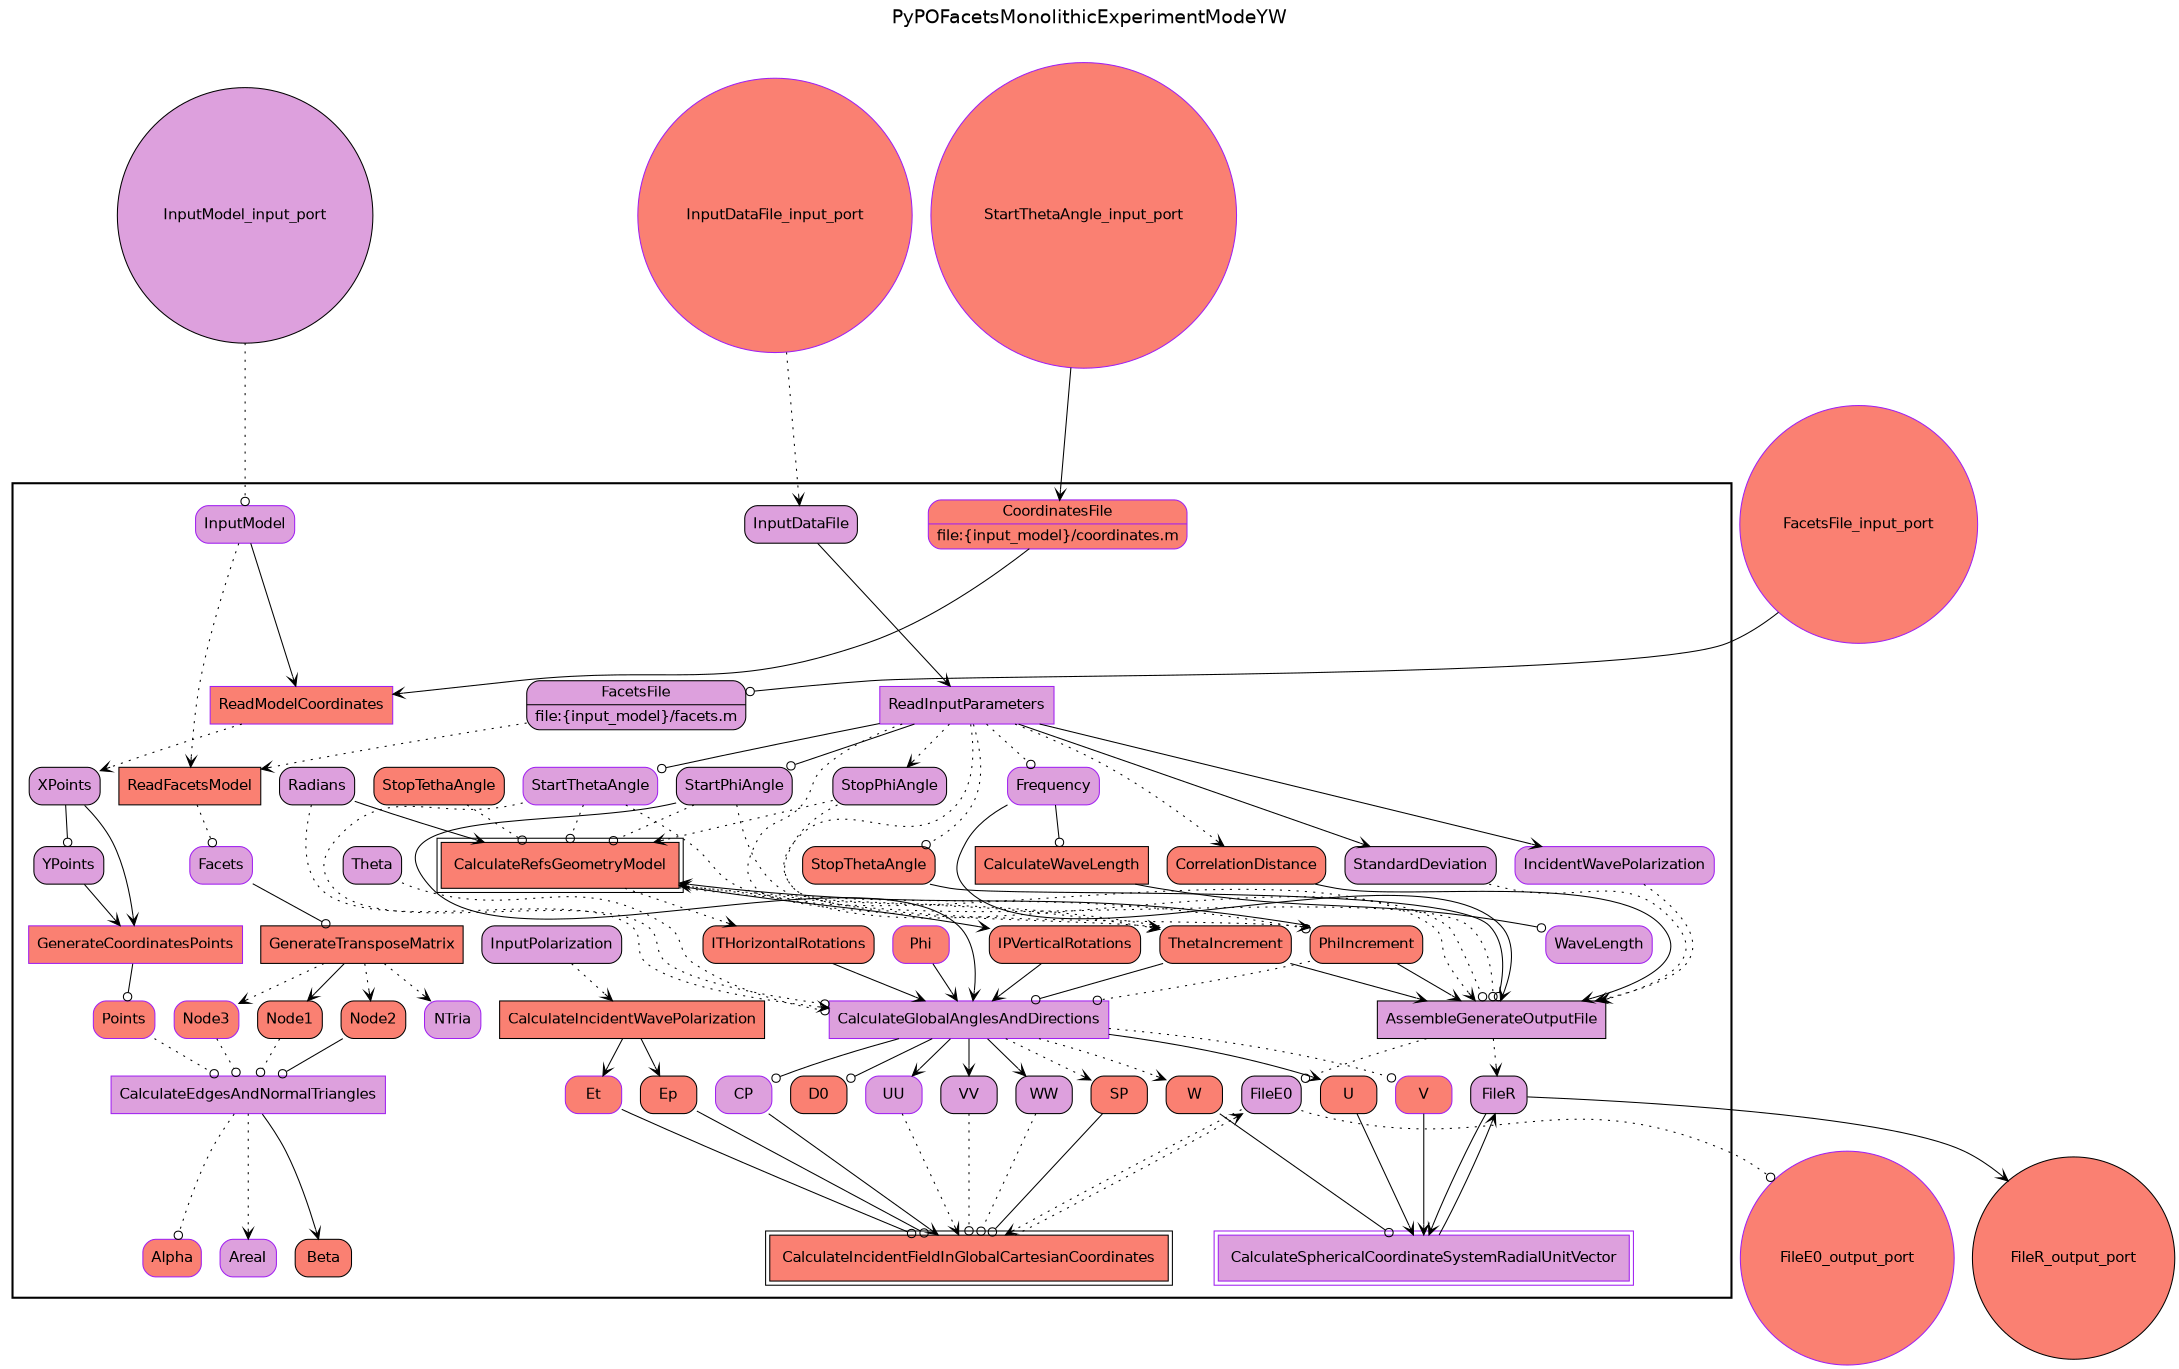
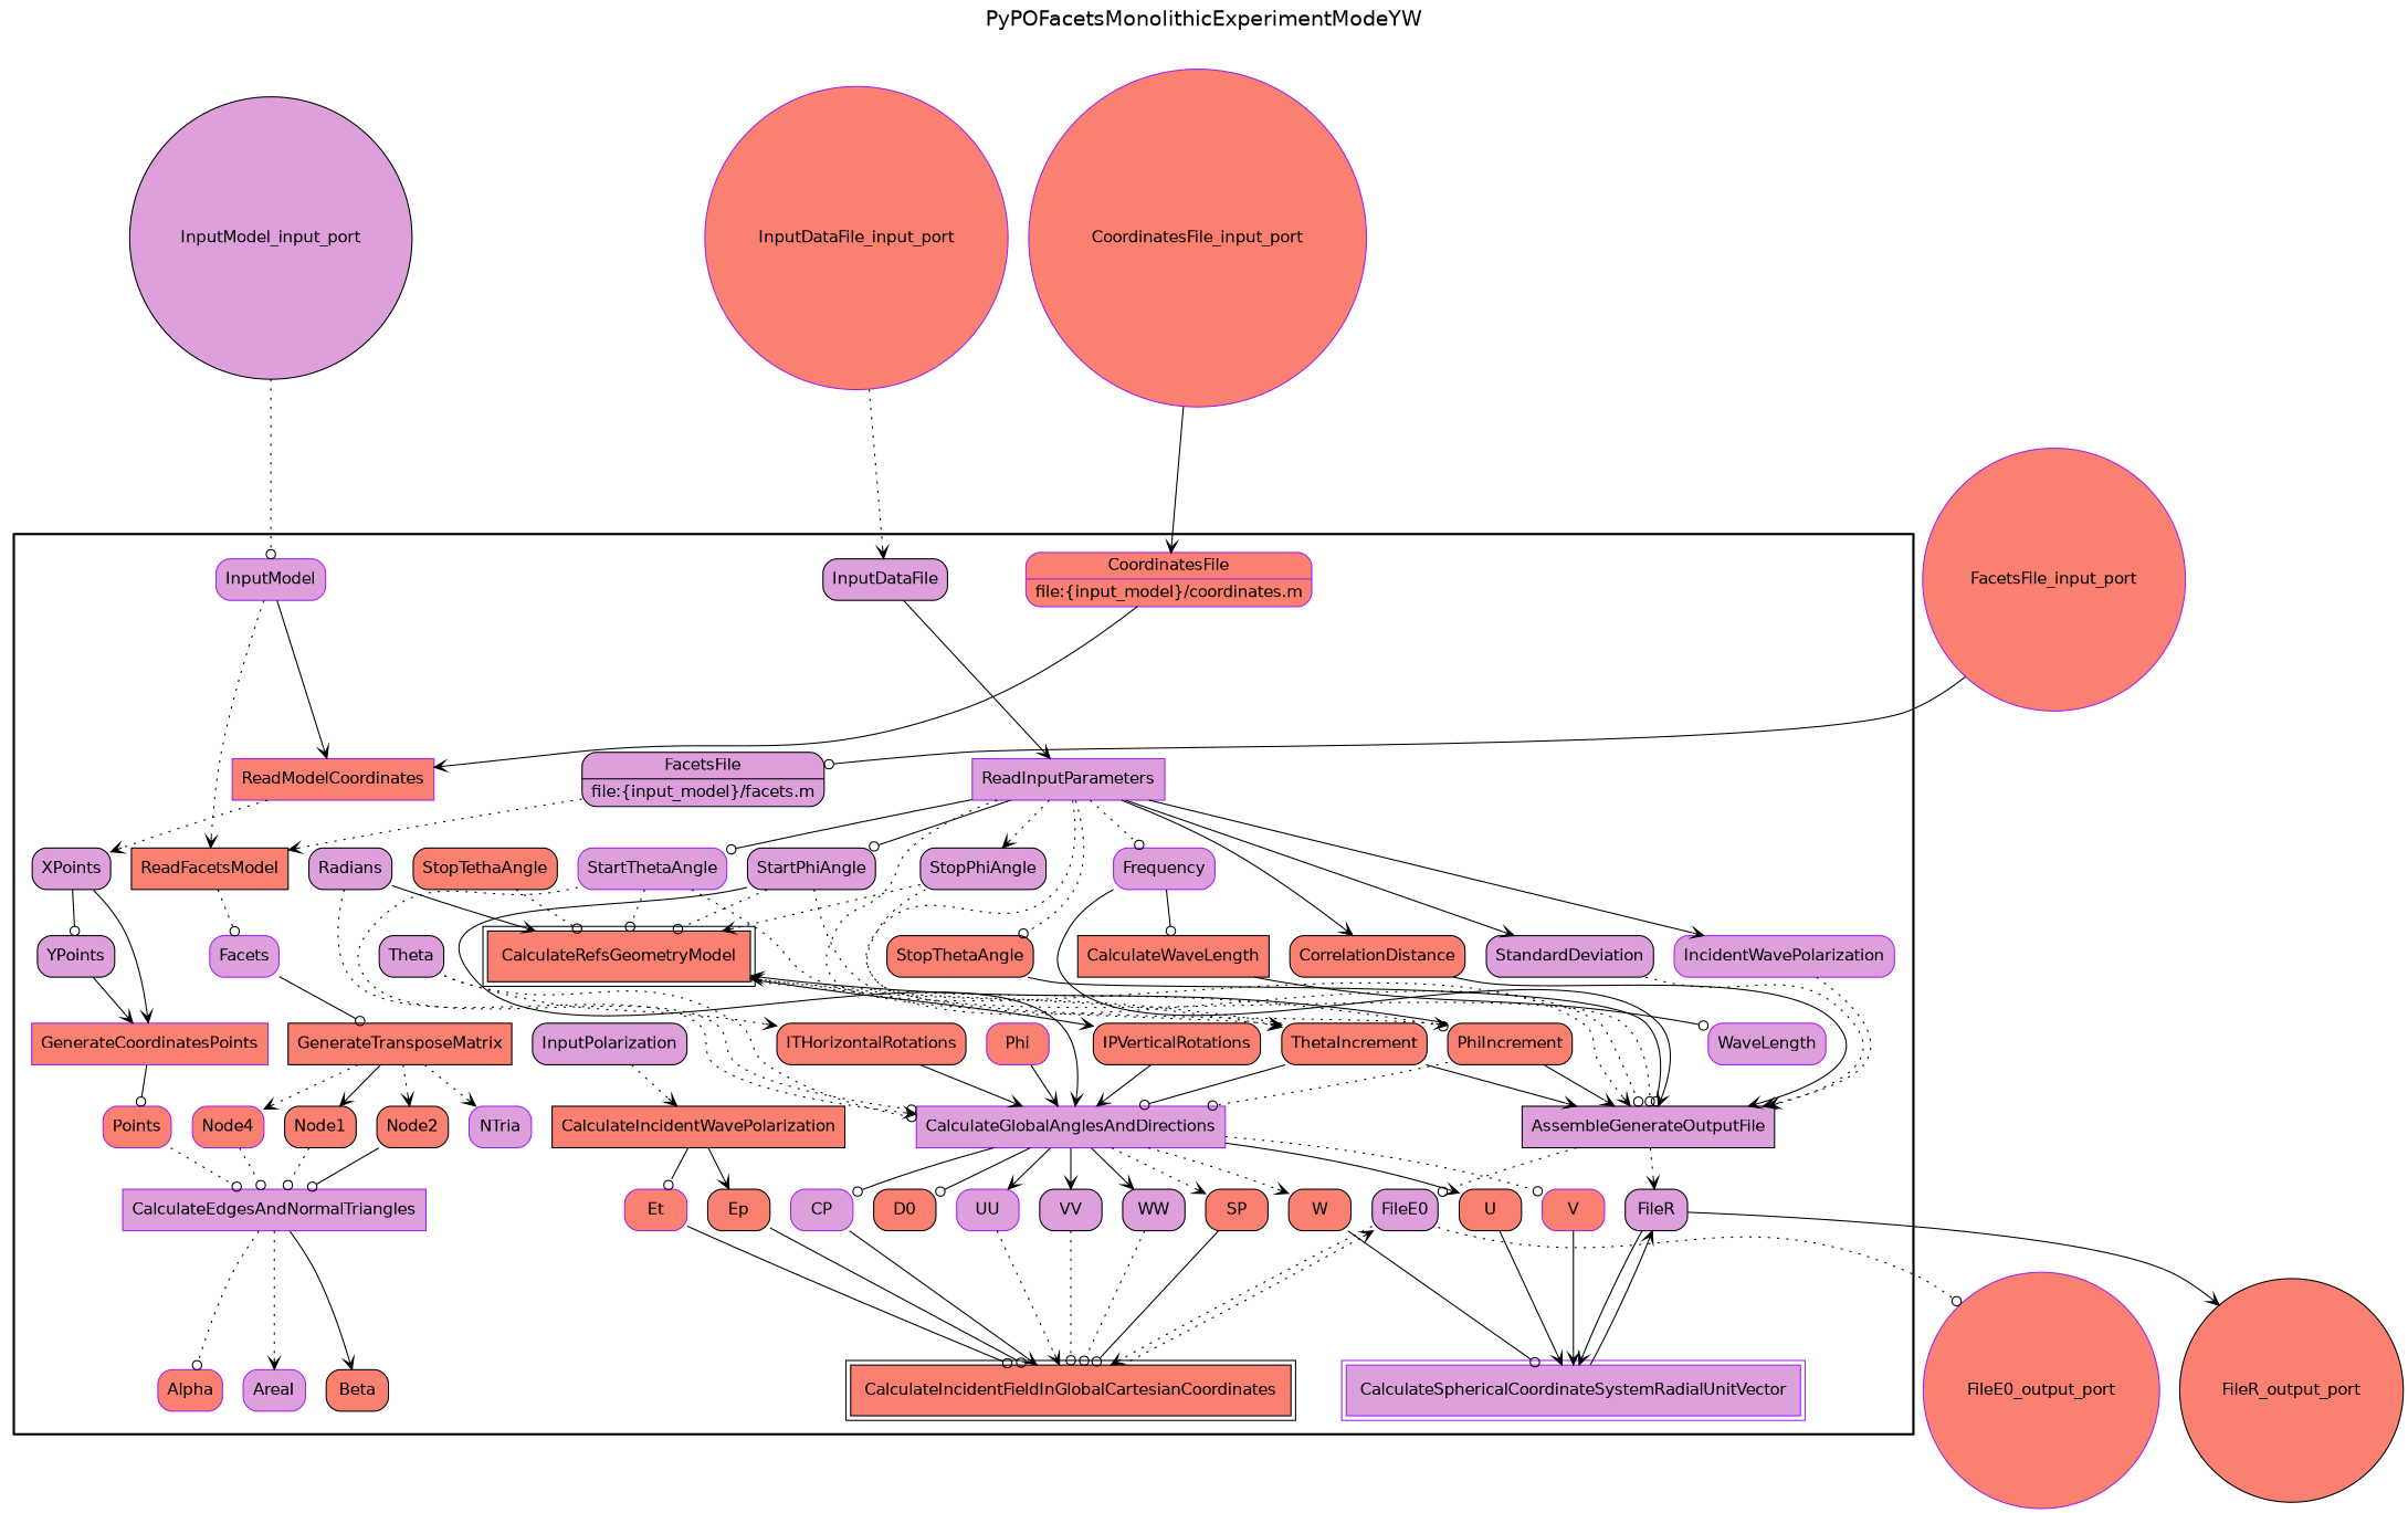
  digraph {
    fontname=Helvetica
    fontsize=18
    label=PyPOFacetsMonolithicExperimentModeYW
    labelloc=t
    rankdir=TB
    node [color=black fillcolor=salmon fontname=Helvetica peripheries=1 shape=box style="rounded,filled"]
    edge [arrowhead=vee style=solid]
    ReadInputParameters [color=purple fillcolor=plum style=filled]
    Frequency [color=purple fillcolor=plum]
    StartPhiAngle [fillcolor=plum]
    StopPhiAngle [fillcolor=plum]
    PhiIncrement
    StartThetaAngle [color=purple fillcolor=plum]
    ThetaIncrement
    CorrelationDistance
    StandardDeviation [fillcolor=plum]
    IncidentWavePolarization [color=purple fillcolor=plum]
    StopThetaAngle
    CalculateWaveLength [style=filled]
    WaveLength [color=purple fillcolor=plum]
    CalculateIncidentWavePolarization [style=filled]
    Et [color=purple]
    Ep
    ReadModelCoordinates [color=purple style=filled]
    XPoints [fillcolor=plum]
    YPoints [fillcolor=plum]
    ReadFacetsModel [style=filled]
    Facets [color=purple fillcolor=plum]
    GenerateTransposeMatrix [style=filled]
    Node1
    Node2
-   Node3 [color=purple]
+   Node3 [color=purple label=Node4]
    NTria [color=purple fillcolor=plum]
    GenerateCoordinatesPoints [color=purple style=filled]
    Points [color=purple]
    CalculateEdgesAndNormalTriangles [color=purple fillcolor=plum style=filled]
    AreaI [color=purple fillcolor=plum]
    Beta
    Alpha [color=purple]
    AssembleGenerateOutputFile [fillcolor=plum style=filled]
    FileE0 [fillcolor=plum]
    FileR [fillcolor=plum]
    CalculateGlobalAnglesAndDirections [color=purple fillcolor=plum style=filled]
    U
    V [color=purple]
    W
    UU [color=purple fillcolor=plum]
    VV [fillcolor=plum]
    WW [fillcolor=plum]
    SP
    CP [color=purple fillcolor=plum]
    D0
    CalculateRefsGeometryModel [peripheries=2 style=filled]
    IPVerticalRotations
    ITHorizontalRotations
    CalculateSphericalCoordinateSystemRadialUnitVector [color=purple fillcolor=plum peripheries=2 style=filled]
    CalculateIncidentFieldInGlobalCartesianCoordinates [peripheries=2 style=filled]
    InputDataFile [fillcolor=plum]
    InputModel [color=purple fillcolor=plum]
    n53 [color=purple label="{<f0> CoordinatesFile |<f1> file\:\{input_model\}/coordinates.m}" rankdir=LR shape=record]
    n54 [fillcolor=plum label="{<f0> FacetsFile |<f1> file\:\{input_model\}/facets.m}" rankdir=LR shape=record]
    InputPolarization [fillcolor=plum]
    StopTethaAngle
    Radians [fillcolor=plum]
    Phi [color=purple]
    Theta [fillcolor=plum]
    FileE0_output_port [color=purple shape=circle width=0.2]
    FileR_output_port [shape=circle width=0.2]
    InputModel_input_port [fillcolor=plum shape=circle width=0.2]
    InputDataFile_input_port [color=purple shape=circle width=0.2]
-   CoordinatesFile_input_port [color=purple shape=circle width=0.2 label=StartThetaAngle_input_port]
+   CoordinatesFile_input_port [color=purple shape=circle width=0.2]
    FacetsFile_input_port [color=purple shape=circle width=0.2]
    subgraph cluster_1 {
      color=black
      label=""
      penwidth=2
      subgraph cluster_2 {
        color=black
        label=""
        penwidth=0
        ReadInputParameters
        Frequency
        StartPhiAngle
        StopPhiAngle
        PhiIncrement
        StartThetaAngle
        ThetaIncrement
        CorrelationDistance
        StandardDeviation
        IncidentWavePolarization
        StopThetaAngle
        CalculateWaveLength
        WaveLength
        CalculateIncidentWavePolarization
        Et
        Ep
        ReadModelCoordinates
        XPoints
        YPoints
        ReadFacetsModel
        Facets
        GenerateTransposeMatrix
        Node1
        Node2
        Node3
        NTria
        GenerateCoordinatesPoints
        Points
        CalculateEdgesAndNormalTriangles
        AreaI
        Beta
        Alpha
        AssembleGenerateOutputFile
        FileE0
        FileR
        CalculateGlobalAnglesAndDirections
        U
        V
        W
        UU
        VV
        WW
        SP
        CP
        D0
        CalculateRefsGeometryModel
        IPVerticalRotations
        ITHorizontalRotations
        CalculateSphericalCoordinateSystemRadialUnitVector
        CalculateIncidentFieldInGlobalCartesianCoordinates
        InputDataFile
        InputModel
        n53
        n54
        InputPolarization
        StopTethaAngle
        Radians
        Phi
        Theta
      }
    }
    ReadInputParameters -> Frequency [arrowhead=odot style=dotted]
    ReadInputParameters -> StartPhiAngle [arrowhead=odot]
    ReadInputParameters -> StopPhiAngle [style=dotted]
    ReadInputParameters -> PhiIncrement [style=dotted]
    ReadInputParameters -> StartThetaAngle [arrowhead=odot]
    ReadInputParameters -> ThetaIncrement [style=dotted]
-   ReadInputParameters -> CorrelationDistance [style=dotted]
+   ReadInputParameters -> CorrelationDistance
    ReadInputParameters -> StandardDeviation
    ReadInputParameters -> IncidentWavePolarization
    ReadInputParameters -> StopThetaAngle [arrowhead=odot style=dotted]
    Frequency -> CalculateWaveLength [arrowhead=odot]
    Frequency -> AssembleGenerateOutputFile
    StartPhiAngle -> AssembleGenerateOutputFile [arrowhead=odot style=dotted]
    StartPhiAngle -> CalculateGlobalAnglesAndDirections
    StartPhiAngle -> CalculateRefsGeometryModel [arrowhead=odot style=dotted]
    StopPhiAngle -> AssembleGenerateOutputFile [arrowhead=odot style=dotted]
    StopPhiAngle -> CalculateRefsGeometryModel [style=dotted]
    PhiIncrement -> AssembleGenerateOutputFile
    PhiIncrement -> CalculateGlobalAnglesAndDirections [arrowhead=odot style=dotted]
    PhiIncrement -> CalculateRefsGeometryModel
    StartThetaAngle -> AssembleGenerateOutputFile [style=dotted]
    StartThetaAngle -> CalculateGlobalAnglesAndDirections [arrowhead=odot style=dotted]
    StartThetaAngle -> CalculateRefsGeometryModel [arrowhead=odot style=dotted]
    ThetaIncrement -> AssembleGenerateOutputFile
    ThetaIncrement -> CalculateGlobalAnglesAndDirections [arrowhead=odot]
    ThetaIncrement -> CalculateRefsGeometryModel [style=dotted]
    CorrelationDistance -> AssembleGenerateOutputFile
    StandardDeviation -> AssembleGenerateOutputFile [style=dotted]
    IncidentWavePolarization -> AssembleGenerateOutputFile [style=dotted]
    StopThetaAngle -> AssembleGenerateOutputFile [arrowhead=odot]
    CalculateWaveLength -> WaveLength [arrowhead=odot]
-   CalculateIncidentWavePolarization -> Et
+   CalculateIncidentWavePolarization -> Et [arrowhead=odot]
    CalculateIncidentWavePolarization -> Ep
    Et -> CalculateIncidentFieldInGlobalCartesianCoordinates [arrowhead=odot]
    Ep -> CalculateIncidentFieldInGlobalCartesianCoordinates [arrowhead=odot]
    ReadModelCoordinates -> XPoints [style=dotted]
    XPoints -> YPoints [arrowhead=odot]
    XPoints -> GenerateCoordinatesPoints
    YPoints -> GenerateCoordinatesPoints
    ReadFacetsModel -> Facets [arrowhead=odot style=dotted]
    Facets -> GenerateTransposeMatrix [arrowhead=odot]
    GenerateTransposeMatrix -> Node1
    GenerateTransposeMatrix -> Node2 [style=dotted]
    GenerateTransposeMatrix -> Node3 [style=dotted]
    GenerateTransposeMatrix -> NTria [style=dotted]
    Node1 -> CalculateEdgesAndNormalTriangles [arrowhead=odot style=dotted]
    Node2 -> CalculateEdgesAndNormalTriangles [arrowhead=odot]
    Node3 -> CalculateEdgesAndNormalTriangles [arrowhead=odot style=dotted]
    GenerateCoordinatesPoints -> Points [arrowhead=odot]
    Points -> CalculateEdgesAndNormalTriangles [arrowhead=odot style=dotted]
    CalculateEdgesAndNormalTriangles -> AreaI [style=dotted]
    CalculateEdgesAndNormalTriangles -> Beta
    CalculateEdgesAndNormalTriangles -> Alpha [arrowhead=odot style=dotted]
    AssembleGenerateOutputFile -> FileE0 [arrowhead=odot style=dotted]
    AssembleGenerateOutputFile -> FileR [style=dotted]
    FileE0 -> CalculateIncidentFieldInGlobalCartesianCoordinates [style=dotted]
    FileE0 -> FileE0_output_port [arrowhead=odot style=dotted]
    FileR -> CalculateSphericalCoordinateSystemRadialUnitVector
    FileR -> FileR_output_port
    CalculateGlobalAnglesAndDirections -> U
    CalculateGlobalAnglesAndDirections -> V [arrowhead=odot style=dotted]
    CalculateGlobalAnglesAndDirections -> W [style=dotted]
    CalculateGlobalAnglesAndDirections -> UU
    CalculateGlobalAnglesAndDirections -> VV
    CalculateGlobalAnglesAndDirections -> WW
    CalculateGlobalAnglesAndDirections -> SP [style=dotted]
    CalculateGlobalAnglesAndDirections -> CP [arrowhead=odot]
    CalculateGlobalAnglesAndDirections -> D0 [arrowhead=odot]
    U -> CalculateSphericalCoordinateSystemRadialUnitVector
    V -> CalculateSphericalCoordinateSystemRadialUnitVector
    W -> CalculateSphericalCoordinateSystemRadialUnitVector [arrowhead=odot]
    UU -> CalculateIncidentFieldInGlobalCartesianCoordinates [style=dotted]
    VV -> CalculateIncidentFieldInGlobalCartesianCoordinates [arrowhead=odot style=dotted]
    WW -> CalculateIncidentFieldInGlobalCartesianCoordinates [arrowhead=odot style=dotted]
    SP -> CalculateIncidentFieldInGlobalCartesianCoordinates [arrowhead=odot]
    CP -> CalculateIncidentFieldInGlobalCartesianCoordinates
    CalculateRefsGeometryModel -> PhiIncrement [arrowhead=odot style=dotted]
    CalculateRefsGeometryModel -> ThetaIncrement [style=dotted]
    CalculateRefsGeometryModel -> IPVerticalRotations
-   CalculateRefsGeometryModel -> ITHorizontalRotations [style=dotted]
+   Theta -> ITHorizontalRotations [style=dotted]
    IPVerticalRotations -> CalculateGlobalAnglesAndDirections
    ITHorizontalRotations -> CalculateGlobalAnglesAndDirections
    CalculateSphericalCoordinateSystemRadialUnitVector -> FileR
    CalculateIncidentFieldInGlobalCartesianCoordinates -> FileE0 [style=dotted]
    InputDataFile -> ReadInputParameters
    InputModel -> ReadModelCoordinates
    InputModel -> ReadFacetsModel [style=dotted]
    n53 -> ReadModelCoordinates
    n54 -> ReadFacetsModel [style=dotted]
    InputPolarization -> CalculateIncidentWavePolarization [style=dotted]
    StopTethaAngle -> CalculateRefsGeometryModel [arrowhead=odot style=dotted]
    Radians -> CalculateGlobalAnglesAndDirections [style=dotted]
    Radians -> CalculateRefsGeometryModel
    Phi -> CalculateGlobalAnglesAndDirections
    Theta -> CalculateGlobalAnglesAndDirections [arrowhead=odot style=dotted]
    InputModel_input_port -> InputModel [arrowhead=odot style=dotted]
    InputDataFile_input_port -> InputDataFile [style=dotted]
    CoordinatesFile_input_port -> n53
    FacetsFile_input_port -> n54 [arrowhead=odot]
  }
